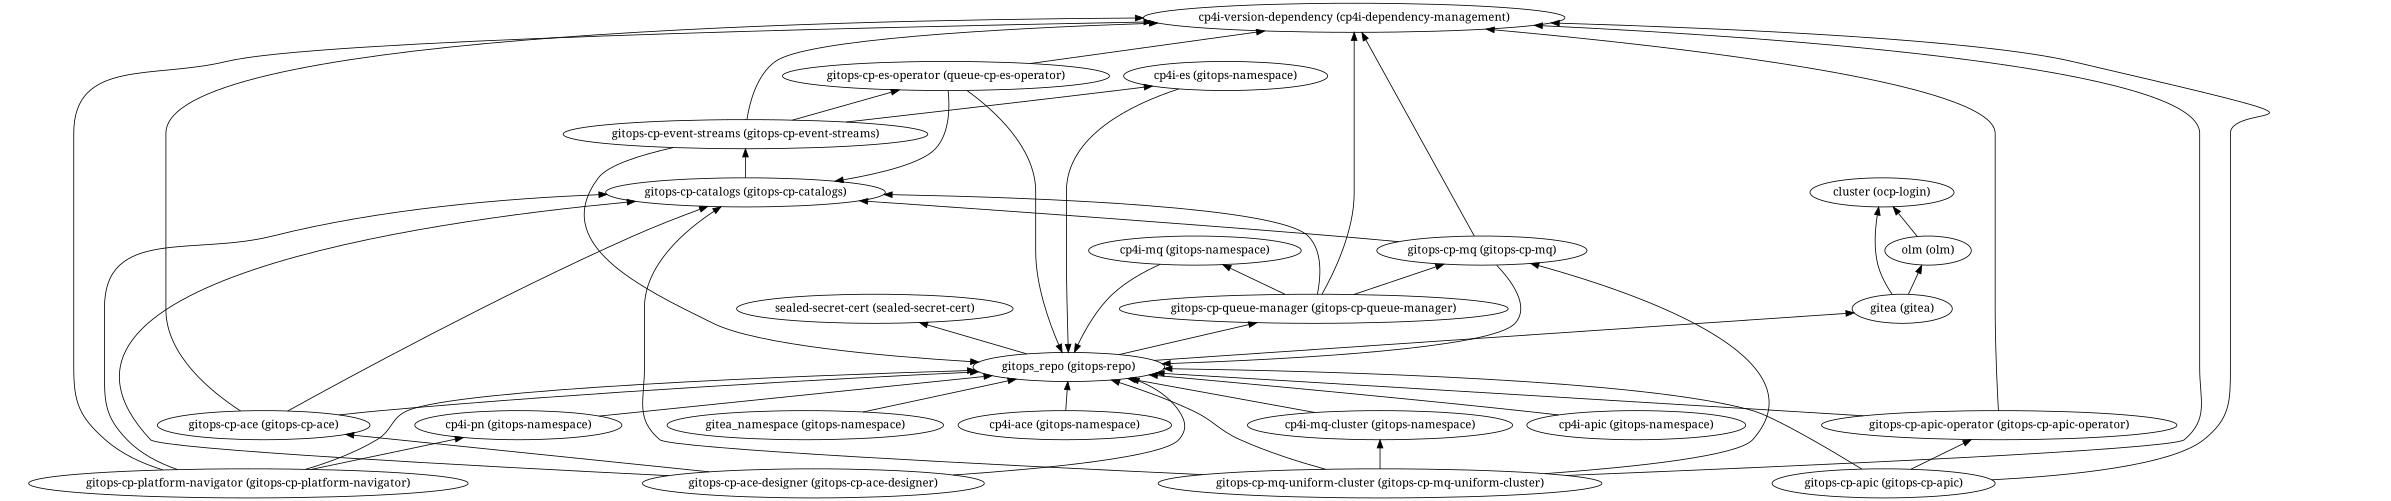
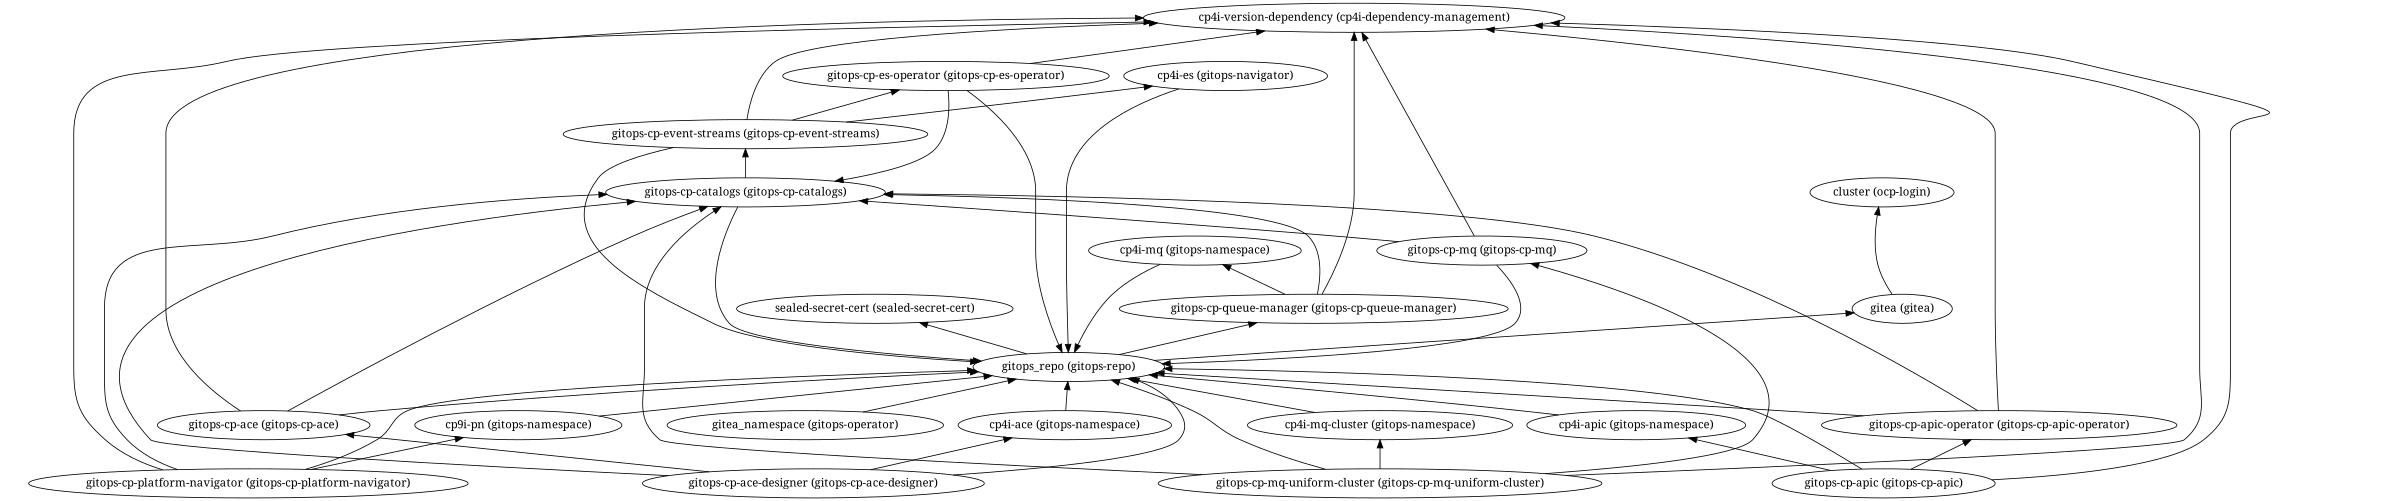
  digraph {
    fontname="Noto Serif"
    rankdir=BT
    node [fontname="Noto Serif"]
    edge [fontname="Noto Serif"]
    "gitops-cp-ace (gitops-cp-ace)"
    "cp4i-version-dependency (cp4i-dependency-management)"
    "gitops_repo (gitops-repo)"
    "gitops-cp-catalogs (gitops-cp-catalogs)"
    "sealed-secret-cert (sealed-secret-cert)"
    "gitea (gitea)"
    "gitops-cp-queue-manager (gitops-cp-queue-manager)"
    "gitops-cp-event-streams (gitops-cp-event-streams)"
    "cluster (ocp-login)"
-   "olm (olm)"
    "gitops-cp-ace-designer (gitops-cp-ace-designer)"
    "cp4i-ace (gitops-namespace)"
    "gitops-cp-apic (gitops-cp-apic)"
    "cp4i-apic (gitops-namespace)"
    "gitops-cp-apic-operator (gitops-cp-apic-operator)"
-   "gitops-cp-es-operator (gitops-cp-es-operator)" [label="gitops-cp-es-operator (queue-cp-es-operator)"]
-   "cp4i-es (gitops-namespace)"
+   "gitops-cp-es-operator (gitops-cp-es-operator)"
+   "cp4i-es (gitops-namespace)" [label="cp4i-es (gitops-navigator)"]
    "gitops-cp-mq (gitops-cp-mq)"
    "gitops-cp-mq-uniform-cluster (gitops-cp-mq-uniform-cluster)"
    "cp4i-mq-cluster (gitops-namespace)"
    "gitops-cp-platform-navigator (gitops-cp-platform-navigator)"
-   "cp4i-pn (gitops-namespace)"
+   "cp4i-pn (gitops-namespace)" [label="cp9i-pn (gitops-namespace)"]
    "cp4i-mq (gitops-namespace)"
-   "gitea_namespace (gitops-namespace)"
+   "gitea_namespace (gitops-namespace)" [label="gitea_namespace (gitops-operator)"]
    "gitops-cp-ace (gitops-cp-ace)" -> "cp4i-version-dependency (cp4i-dependency-management)"
    "gitops-cp-ace (gitops-cp-ace)" -> "gitops_repo (gitops-repo)"
    "gitops-cp-ace (gitops-cp-ace)" -> "gitops-cp-catalogs (gitops-cp-catalogs)"
    "gitops_repo (gitops-repo)" -> "sealed-secret-cert (sealed-secret-cert)"
    "gitops_repo (gitops-repo)" -> "gitea (gitea)"
    "gitops_repo (gitops-repo)" -> "gitops-cp-queue-manager (gitops-cp-queue-manager)"
+   "gitops-cp-catalogs (gitops-cp-catalogs)" -> "gitops_repo (gitops-repo)"
    "gitops-cp-catalogs (gitops-cp-catalogs)" -> "gitops-cp-event-streams (gitops-cp-event-streams)"
    "gitea (gitea)" -> "cluster (ocp-login)"
-   "gitea (gitea)" -> "olm (olm)"
    "gitops-cp-queue-manager (gitops-cp-queue-manager)" -> "cp4i-version-dependency (cp4i-dependency-management)"
    "gitops-cp-queue-manager (gitops-cp-queue-manager)" -> "gitops-cp-catalogs (gitops-cp-catalogs)"
-   "gitops-cp-queue-manager (gitops-cp-queue-manager)" -> "gitops-cp-mq (gitops-cp-mq)"
    "gitops-cp-queue-manager (gitops-cp-queue-manager)" -> "cp4i-mq (gitops-namespace)"
    "gitops-cp-event-streams (gitops-cp-event-streams)" -> "cp4i-version-dependency (cp4i-dependency-management)"
    "gitops-cp-event-streams (gitops-cp-event-streams)" -> "gitops_repo (gitops-repo)"
    "gitops-cp-event-streams (gitops-cp-event-streams)" -> "gitops-cp-es-operator (gitops-cp-es-operator)"
    "gitops-cp-event-streams (gitops-cp-event-streams)" -> "cp4i-es (gitops-namespace)"
-   "olm (olm)" -> "cluster (ocp-login)"
    "gitops-cp-ace-designer (gitops-cp-ace-designer)" -> "gitops-cp-ace (gitops-cp-ace)"
    "gitops-cp-ace-designer (gitops-cp-ace-designer)" -> "gitops_repo (gitops-repo)"
    "gitops-cp-ace-designer (gitops-cp-ace-designer)" -> "gitops-cp-catalogs (gitops-cp-catalogs)"
+   "gitops-cp-ace-designer (gitops-cp-ace-designer)" -> "cp4i-ace (gitops-namespace)"
    "cp4i-ace (gitops-namespace)" -> "gitops_repo (gitops-repo)"
    "gitops-cp-apic (gitops-cp-apic)" -> "cp4i-version-dependency (cp4i-dependency-management)"
    "gitops-cp-apic (gitops-cp-apic)" -> "gitops_repo (gitops-repo)"
+   "gitops-cp-apic (gitops-cp-apic)" -> "cp4i-apic (gitops-namespace)"
    "gitops-cp-apic (gitops-cp-apic)" -> "gitops-cp-apic-operator (gitops-cp-apic-operator)"
    "cp4i-apic (gitops-namespace)" -> "gitops_repo (gitops-repo)"
    "gitops-cp-apic-operator (gitops-cp-apic-operator)" -> "cp4i-version-dependency (cp4i-dependency-management)"
    "gitops-cp-apic-operator (gitops-cp-apic-operator)" -> "gitops_repo (gitops-repo)"
+   "gitops-cp-apic-operator (gitops-cp-apic-operator)" -> "gitops-cp-catalogs (gitops-cp-catalogs)"
    "gitops-cp-es-operator (gitops-cp-es-operator)" -> "cp4i-version-dependency (cp4i-dependency-management)"
    "gitops-cp-es-operator (gitops-cp-es-operator)" -> "gitops_repo (gitops-repo)"
    "gitops-cp-es-operator (gitops-cp-es-operator)" -> "gitops-cp-catalogs (gitops-cp-catalogs)"
    "cp4i-es (gitops-namespace)" -> "gitops_repo (gitops-repo)"
    "gitops-cp-mq (gitops-cp-mq)" -> "cp4i-version-dependency (cp4i-dependency-management)"
    "gitops-cp-mq (gitops-cp-mq)" -> "gitops_repo (gitops-repo)"
    "gitops-cp-mq (gitops-cp-mq)" -> "gitops-cp-catalogs (gitops-cp-catalogs)"
    "gitops-cp-mq-uniform-cluster (gitops-cp-mq-uniform-cluster)" -> "cp4i-version-dependency (cp4i-dependency-management)"
    "gitops-cp-mq-uniform-cluster (gitops-cp-mq-uniform-cluster)" -> "gitops_repo (gitops-repo)"
    "gitops-cp-mq-uniform-cluster (gitops-cp-mq-uniform-cluster)" -> "gitops-cp-catalogs (gitops-cp-catalogs)"
    "gitops-cp-mq-uniform-cluster (gitops-cp-mq-uniform-cluster)" -> "gitops-cp-mq (gitops-cp-mq)"
    "gitops-cp-mq-uniform-cluster (gitops-cp-mq-uniform-cluster)" -> "cp4i-mq-cluster (gitops-namespace)"
    "cp4i-mq-cluster (gitops-namespace)" -> "gitops_repo (gitops-repo)"
    "gitops-cp-platform-navigator (gitops-cp-platform-navigator)" -> "cp4i-version-dependency (cp4i-dependency-management)"
    "gitops-cp-platform-navigator (gitops-cp-platform-navigator)" -> "gitops_repo (gitops-repo)"
    "gitops-cp-platform-navigator (gitops-cp-platform-navigator)" -> "gitops-cp-catalogs (gitops-cp-catalogs)"
    "gitops-cp-platform-navigator (gitops-cp-platform-navigator)" -> "cp4i-pn (gitops-namespace)"
    "cp4i-pn (gitops-namespace)" -> "gitops_repo (gitops-repo)"
    "cp4i-mq (gitops-namespace)" -> "gitops_repo (gitops-repo)"
    "gitea_namespace (gitops-namespace)" -> "gitops_repo (gitops-repo)"
  }
